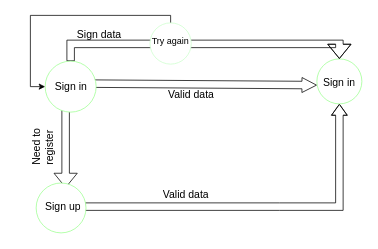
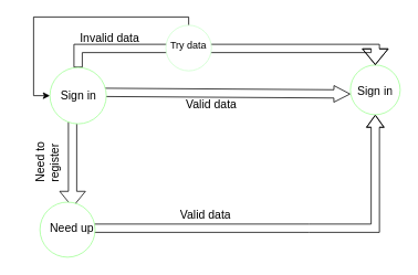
  <mxCell id="0" />
  <mxCell id="1" parent="0" />
  <mxCell id="2" value="" style="edgeStyle=orthogonalEdgeStyle;shape=flexArrow;rounded=0;orthogonalLoop=1;jettySize=auto;html=1;fontSize=14;" parent="1" edge="1"><mxGeometry relative="1" as="geometry"><mxPoint x="87" y="144" as="sourcePoint" /><mxPoint x="87" y="250" as="targetPoint" /></mxGeometry></mxCell>
  <mxCell id="3" value="&lt;span style=&quot;text-align: center&quot;&gt;&lt;font style=&quot;font-size: 14px&quot;&gt;Valid data&lt;/font&gt;&lt;br&gt;&lt;/span&gt;" style="text;html=1;strokeColor=none;fillColor=none;align=left;verticalAlign=middle;whiteSpace=wrap;overflow=hidden;fontSize=12;fontStyle=0;fontColor=#000000;" parent="1" vertex="1"><mxGeometry x="222" y="113" width="90" height="25" as="geometry" /></mxCell>
  <mxCell id="4" value="" style="endArrow=classic;html=1;rounded=0;fontSize=14;shape=flexArrow;endWidth=9;endSize=6.13;" parent="1" edge="1"><mxGeometry width="50" height="50" relative="1" as="geometry"><mxPoint x="122" y="111" as="sourcePoint" /><mxPoint x="422" y="113" as="targetPoint" /></mxGeometry></mxCell>
  <mxCell id="5" value="&lt;span style=&quot;text-align: center&quot;&gt;&lt;span style=&quot;font-size: 14px&quot;&gt;Need to register&lt;/span&gt;&lt;br&gt;&lt;/span&gt;" style="text;html=1;strokeColor=none;fillColor=none;align=left;verticalAlign=middle;whiteSpace=wrap;overflow=hidden;fontSize=12;fontStyle=0;fontColor=#000000;rotation=-90;" parent="1" vertex="1"><mxGeometry x="20.25" y="160" width="71.75" height="51.5" as="geometry" /></mxCell>
  <mxCell id="6" value="&lt;span style=&quot;color: rgba(0 , 0 , 0 , 0) ; font-family: monospace ; font-size: 0px&quot;&gt;%3CmxGraphModel%3E%3Croot%3E%3CmxCell%20id%3D%220%22%2F%3E%3CmxCell%20id%3D%221%22%20parent%3D%220%22%2F%3E%3CmxCell%20id%3D%222%22%20value%3D%22%26lt%3Bspan%20style%3D%26quot%3Btext-align%3A%20center%26quot%3B%26gt%3BFeel%20free%20to%20add%20notes%20here%20about%20the%20process%20of%20merging%20into%20the%20release%20branch.%26lt%3Bbr%26gt%3B%26lt%3B%2Fspan%26gt%3B%22%20style%3D%22text%3Bhtml%3D1%3BstrokeColor%3Dnone%3BfillColor%3Dnone%3Balign%3Dleft%3BverticalAlign%3Dmiddle%3BwhiteSpace%3Dwrap%3Boverflow%3Dhidden%3BfontSize%3D12%3BfontStyle%3D0%3BfontColor%3D%23000000%3B%22%20vertex%3D%221%22%20parent%3D%221%22%3E%3CmxGeometry%20x%3D%22243.25%22%20y%3D%22343%22%20width%3D%22163.25%22%20height%3D%2266%22%20as%3D%22geometry%22%2F%3E%3C%2FmxCell%3E%3C%2Froot%3E%3C%2FmxGraphModel%3E&lt;/span&gt;" style="text;html=1;align=center;verticalAlign=middle;resizable=0;points=[];autosize=1;strokeColor=none;fillColor=none;fontSize=14;" parent="1" vertex="1"><mxGeometry x="92" y="45" width="20" height="30" as="geometry" /></mxCell>
  <mxCell id="7" value="" style="curved=1;endArrow=classic;html=1;rounded=0;fontSize=14;shape=flexArrow;entryX=0.5;entryY=1;entryDx=0;entryDy=0;endWidth=10;endSize=4.56;" parent="1" target="8" edge="1"><mxGeometry width="50" height="50" relative="1" as="geometry"><mxPoint x="112" y="275" as="sourcePoint" /><mxPoint x="472" y="230" as="targetPoint" /><Array as="points"><mxPoint x="372" y="275" /><mxPoint x="452" y="275" /></Array></mxGeometry></mxCell>
  <mxCell id="8" value="" style="ellipse;whiteSpace=wrap;html=1;aspect=fixed;fontSize=14;strokeColor=#9CFF91;" parent="1" vertex="1"><mxGeometry x="422" y="78" width="60" height="60" as="geometry" /></mxCell>
- <mxCell id="9" value="Sign data" style="text;html=1;strokeColor=none;fillColor=none;align=center;verticalAlign=middle;whiteSpace=wrap;rounded=0;fontSize=14;" parent="1" vertex="1"><mxGeometry x="92" y="30" width="80" height="30" as="geometry" /></mxCell>
+ <mxCell id="9" value="Invalid data" style="text;html=1;strokeColor=none;fillColor=none;align=center;verticalAlign=middle;whiteSpace=wrap;rounded=0;fontSize=14;" parent="1" vertex="1"><mxGeometry x="92" y="30" width="80" height="30" as="geometry" /></mxCell>
  <mxCell id="10" value="Sign in" style="text;html=1;strokeColor=none;fillColor=none;align=center;verticalAlign=middle;whiteSpace=wrap;overflow=hidden;fontSize=14;" parent="1" vertex="1"><mxGeometry x="427" y="98" width="50" height="20" as="geometry" /></mxCell>
  <mxCell id="11" style="edgeStyle=orthogonalEdgeStyle;shape=flexArrow;rounded=0;orthogonalLoop=1;jettySize=auto;html=1;exitX=0.5;exitY=0;exitDx=0;exitDy=0;fontSize=14;entryX=0.5;entryY=0;entryDx=0;entryDy=0;" parent="1" source="12" target="8" edge="1"><mxGeometry relative="1" as="geometry"><mxPoint x="242" y="40" as="targetPoint" /></mxGeometry></mxCell>
  <mxCell id="12" value="" style="ellipse;whiteSpace=wrap;html=1;aspect=fixed;fontSize=14;strokeColor=#9CFF91;" parent="1" vertex="1"><mxGeometry x="59.69" y="81" width="68" height="68" as="geometry" /></mxCell>
  <mxCell id="13" value="&lt;span style=&quot;text-align: center&quot;&gt;&lt;font style=&quot;font-size: 14px&quot;&gt;Sign in&lt;/font&gt;&lt;br&gt;&lt;/span&gt;" style="text;html=1;strokeColor=none;fillColor=none;align=left;verticalAlign=middle;whiteSpace=wrap;overflow=hidden;fontSize=12;fontStyle=0;fontColor=#000000;" parent="1" vertex="1"><mxGeometry x="71.07" y="97.5" width="56.62" height="35" as="geometry" /></mxCell>
  <mxCell id="14" value="" style="ellipse;whiteSpace=wrap;html=1;aspect=fixed;fontSize=14;strokeColor=#9CFF91;" parent="1" vertex="1"><mxGeometry x="47.69" y="243.5" width="66.5" height="66.5" as="geometry" /></mxCell>
- <mxCell id="15" value="&lt;span style=&quot;text-align: center&quot;&gt;&lt;font style=&quot;font-size: 14px&quot;&gt;Sign up&lt;/font&gt;&lt;br&gt;&lt;/span&gt;" style="text;html=1;strokeColor=none;fillColor=none;align=left;verticalAlign=middle;whiteSpace=wrap;overflow=hidden;fontSize=12;fontStyle=0;fontColor=#000000;" parent="1" vertex="1"><mxGeometry x="57.69" y="260" width="60" height="30" as="geometry" /></mxCell>
+ <mxCell id="15" value="&lt;span style=&quot;text-align: center&quot;&gt;&lt;font style=&quot;font-size: 14px&quot;&gt;Need up&lt;/font&gt;&lt;br&gt;&lt;/span&gt;" style="text;html=1;strokeColor=none;fillColor=none;align=left;verticalAlign=middle;whiteSpace=wrap;overflow=hidden;fontSize=12;fontStyle=0;fontColor=#000000;" parent="1" vertex="1"><mxGeometry x="57.69" y="260" width="60" height="30" as="geometry" /></mxCell>
  <mxCell id="16" value="&lt;span style=&quot;text-align: center&quot;&gt;&lt;font style=&quot;font-size: 14px&quot;&gt;Valid data&lt;/font&gt;&lt;br&gt;&lt;/span&gt;" style="text;html=1;strokeColor=none;fillColor=none;align=left;verticalAlign=middle;whiteSpace=wrap;overflow=hidden;fontSize=12;fontStyle=0;fontColor=#000000;" parent="1" vertex="1"><mxGeometry x="215.25" y="246" width="90" height="25" as="geometry" /></mxCell>
  <mxCell id="17" style="edgeStyle=orthogonalEdgeStyle;rounded=0;orthogonalLoop=1;jettySize=auto;html=1;entryX=0;entryY=0.5;entryDx=0;entryDy=0;" edge="1" parent="1" source="18" target="12"><mxGeometry relative="1" as="geometry"><Array as="points"><mxPoint x="227" y="20" /><mxPoint x="40" y="20" /><mxPoint x="40" y="115" /></Array></mxGeometry></mxCell>
  <mxCell id="18" value="" style="ellipse;whiteSpace=wrap;html=1;aspect=fixed;strokeColor=#CCFFCC;" vertex="1" parent="1"><mxGeometry x="199.5" y="30" width="55" height="55" as="geometry" /></mxCell>
- <mxCell id="19" value="Try again" style="text;html=1;strokeColor=none;fillColor=none;align=center;verticalAlign=middle;whiteSpace=wrap;rounded=0;" vertex="1" parent="1"><mxGeometry x="192" y="40" width="70" height="30" as="geometry" /></mxCell>
+ <mxCell id="19" value="Try data" style="text;html=1;strokeColor=none;fillColor=none;align=center;verticalAlign=middle;whiteSpace=wrap;rounded=0;" vertex="1" parent="1"><mxGeometry x="192" y="40" width="70" height="30" as="geometry" /></mxCell>
